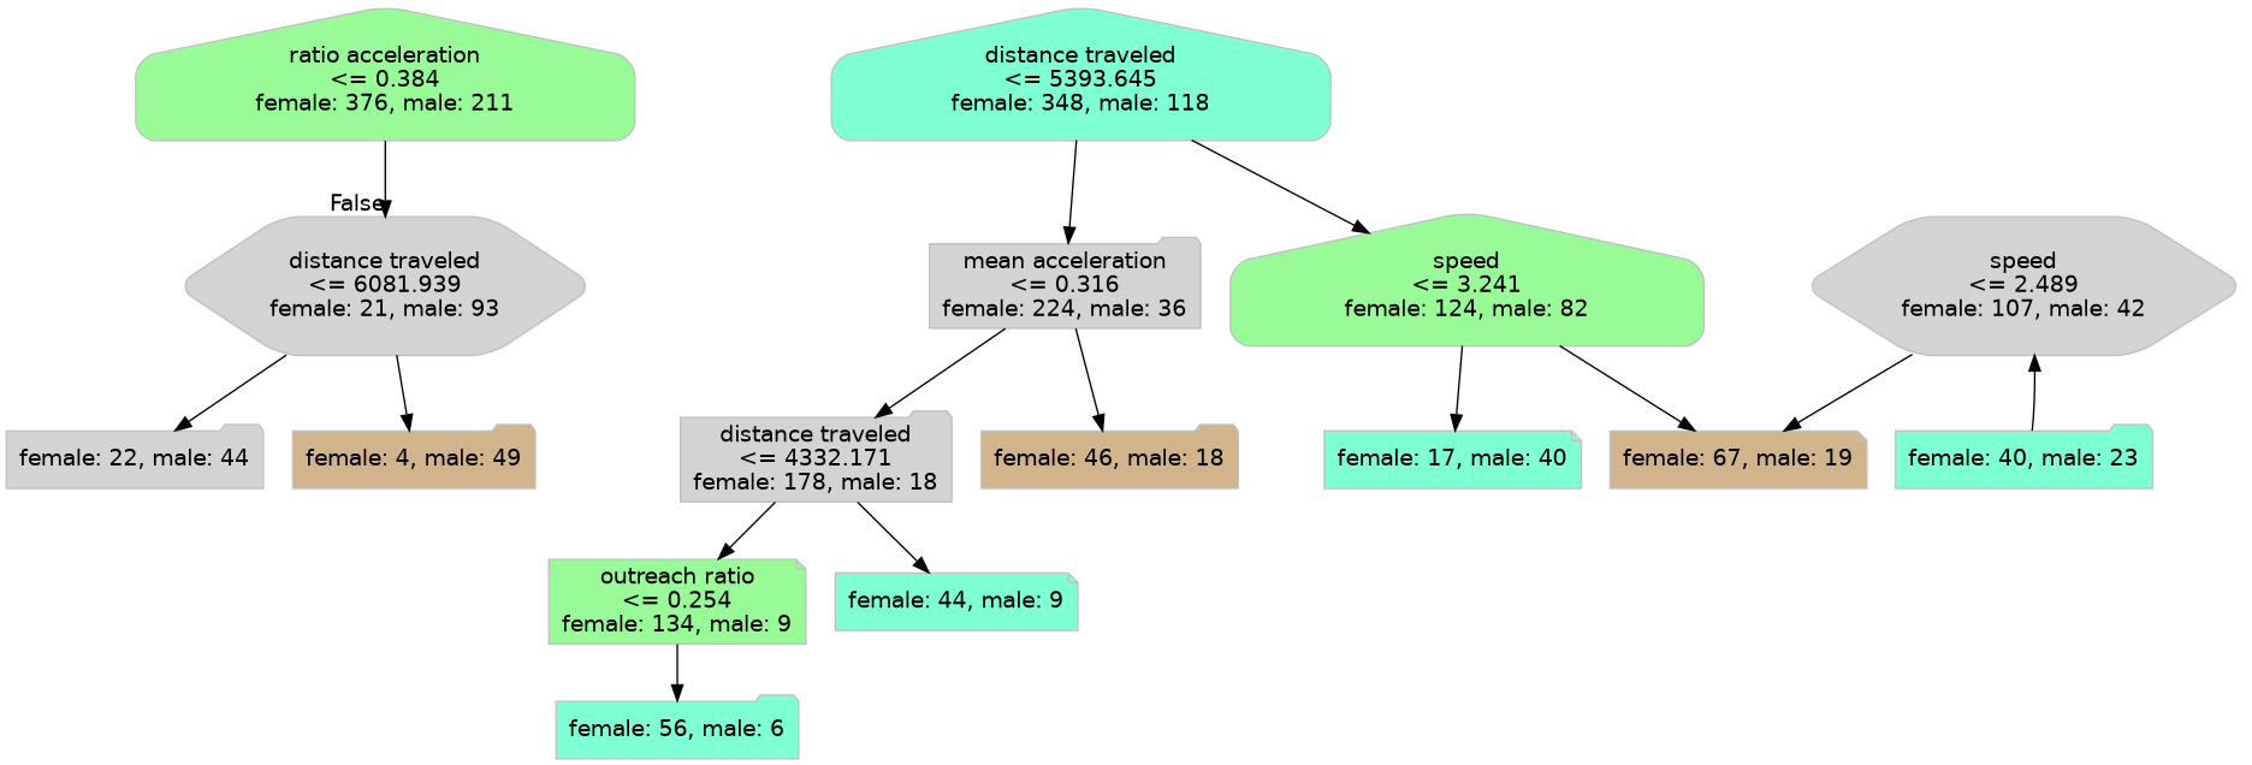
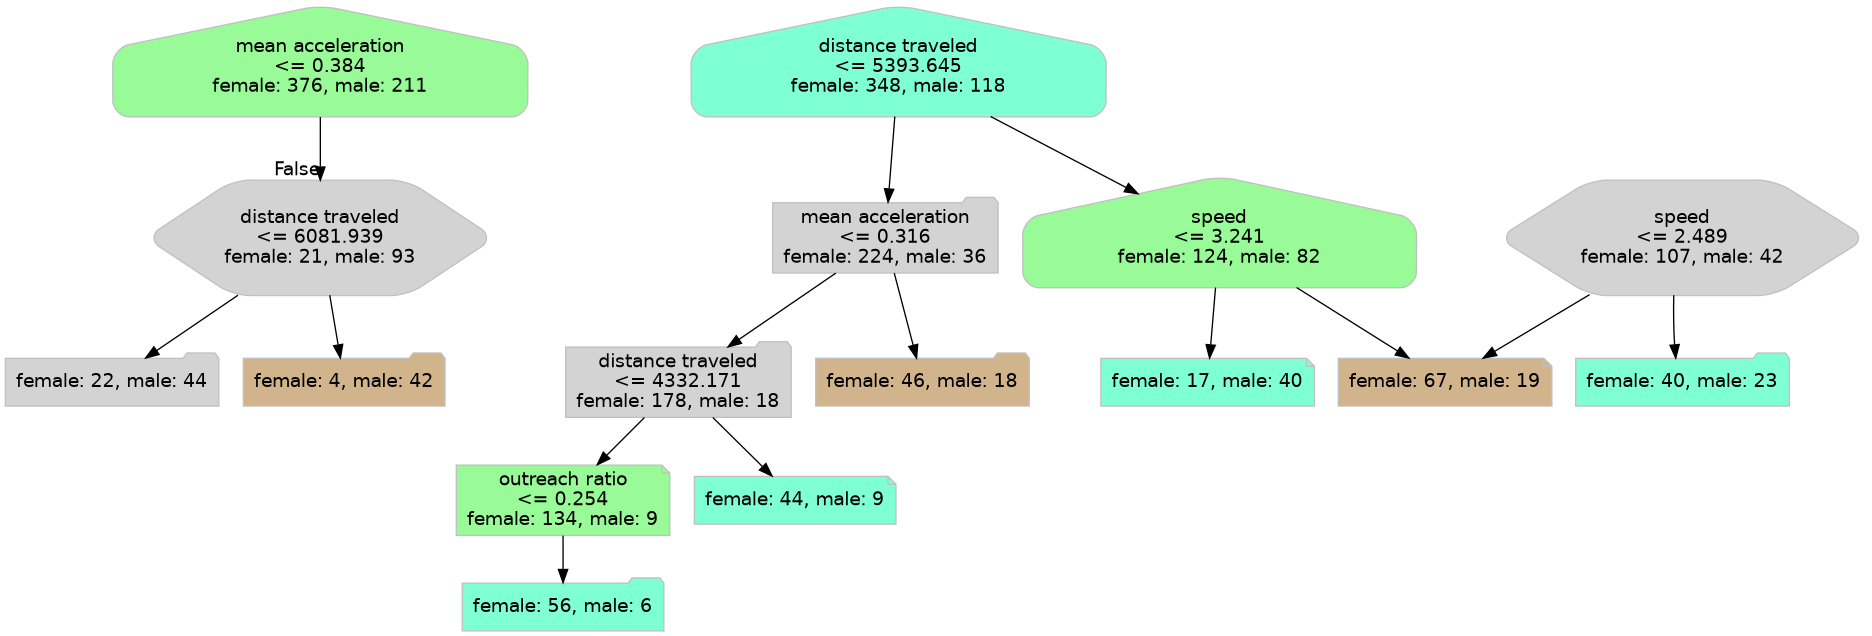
  digraph {
    node [color=grey fillcolor=lightgrey fontname=helvetica shape=folder style="filled,rounded"]
    edge [color=black fontname=helvetica]
-   n1 [fillcolor=palegreen label="ratio acceleration\n<= 0.384\nfemale: 376, male: 211" shape=house]
+   n1 [fillcolor=palegreen label="mean acceleration\n<= 0.384\nfemale: 376, male: 211" shape=house]
    n2 [label="distance traveled\n<= 6081.939\nfemale: 21, male: 93" shape=hexagon]
    n3 [fillcolor=aquamarine label="distance traveled\n<= 5393.645\nfemale: 348, male: 118" shape=house]
    n4 [label="mean acceleration\n<= 0.316\nfemale: 224, male: 36"]
    n5 [fillcolor=palegreen label="speed\n<= 3.241\nfemale: 124, male: 82" shape=house]
    n6 [label="female: 22, male: 44"]
-   n7 [fillcolor=tan label="female: 4, male: 49"]
+   n7 [fillcolor=tan label="female: 4, male: 42"]
    n8 [label="distance traveled\n<= 4332.171\nfemale: 178, male: 18"]
    n9 [fillcolor=tan label="female: 46, male: 18"]
    n10 [fillcolor=aquamarine label="female: 17, male: 40" shape=note]
    n11 [fillcolor=tan label="female: 67, male: 19" shape=note]
    n12 [fillcolor=palegreen label="outreach ratio\n<= 0.254\nfemale: 134, male: 9" shape=note]
    n13 [fillcolor=aquamarine label="female: 44, male: 9" shape=note]
    n14 [fillcolor=aquamarine label="female: 56, male: 6"]
    n15 [label="speed\n<= 2.489\nfemale: 107, male: 42" shape=hexagon]
    n16 [fillcolor=aquamarine label="female: 40, male: 23"]
    n1 -> n2 [headlabel=False labelangle=-45 labeldistance=2.5]
    n2 -> n6
    n2 -> n7
    n3 -> n4
    n3 -> n5
    n4 -> n8
    n4 -> n9
    n5 -> n10
    n5 -> n11
    n8 -> n12
    n8 -> n13
    n12 -> n14
    n15 -> n11
-   n16 -> n15
+   n15 -> n16
  }
